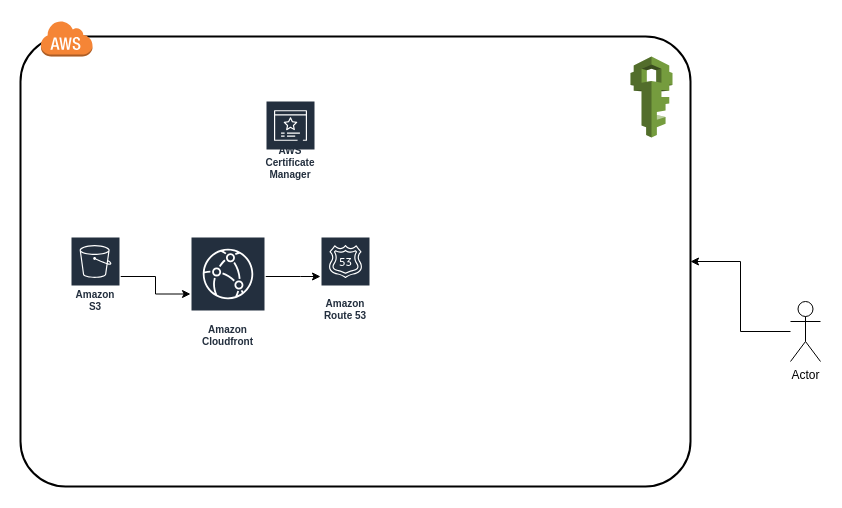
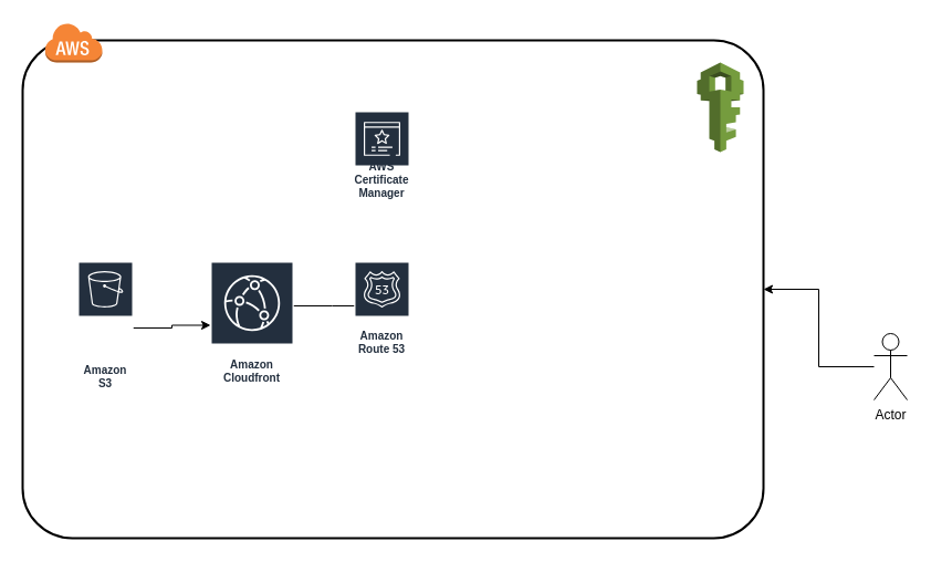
  <mxCell id="0" />
  <mxCell id="1" parent="0" />
  <mxCell id="2" value="" style="rounded=1;arcSize=10;dashed=0;fillColor=none;gradientColor=none;strokeWidth=2;" vertex="1" parent="1"><mxGeometry x="20" y="36" width="670" height="450" as="geometry" /></mxCell>
  <mxCell id="3" value="" style="edgeStyle=orthogonalEdgeStyle;rounded=0;orthogonalLoop=1;jettySize=auto;html=1;" edge="1" parent="1" source="4" target="7"><mxGeometry relative="1" as="geometry" /></mxCell>
- <mxCell id="4" value="Amazon S3" style="sketch=0;outlineConnect=0;fontColor=#232F3E;gradientColor=none;strokeColor=#ffffff;fillColor=#232F3E;dashed=0;verticalLabelPosition=middle;verticalAlign=bottom;align=center;html=1;whiteSpace=wrap;fontSize=10;fontStyle=1;spacing=3;shape=mxgraph.aws4.productIcon;prIcon=mxgraph.aws4.s3;" vertex="1" parent="1"><mxGeometry x="70" y="236" width="50" height="80" as="geometry" /></mxCell>
- <mxCell id="5" value="AWS Certificate Manager" style="sketch=0;outlineConnect=0;fontColor=#232F3E;gradientColor=none;strokeColor=#ffffff;fillColor=#232F3E;dashed=0;verticalLabelPosition=middle;verticalAlign=bottom;align=center;html=1;whiteSpace=wrap;fontSize=10;fontStyle=1;spacing=3;shape=mxgraph.aws4.productIcon;prIcon=mxgraph.aws4.certificate_manager_3;" vertex="1" parent="1"><mxGeometry x="265" y="100" width="50" height="84" as="geometry" /></mxCell>
- <mxCell id="6" value="" style="edgeStyle=orthogonalEdgeStyle;rounded=0;orthogonalLoop=1;jettySize=auto;html=1;" edge="1" parent="1" source="7" target="8"><mxGeometry relative="1" as="geometry"><Array as="points"><mxPoint x="300" y="276" /><mxPoint x="300" y="276" /></Array></mxGeometry></mxCell>
+ <mxCell id="4" value="Amazon S3" style="sketch=0;outlineConnect=0;fontColor=#232F3E;gradientColor=none;strokeColor=#ffffff;fillColor=#232F3E;dashed=0;verticalLabelPosition=middle;verticalAlign=bottom;align=center;html=1;whiteSpace=wrap;fontSize=10;fontStyle=1;spacing=3;shape=mxgraph.aws4.productIcon;prIcon=mxgraph.aws4.s3;" vertex="1" parent="1"><mxGeometry x="70" y="236" width="50" height="120" as="geometry" /></mxCell>
+ <mxCell id="5" value="AWS Certificate Manager" style="sketch=0;outlineConnect=0;fontColor=#232F3E;gradientColor=none;strokeColor=#ffffff;fillColor=#232F3E;dashed=0;verticalLabelPosition=middle;verticalAlign=bottom;align=center;html=1;whiteSpace=wrap;fontSize=10;fontStyle=1;spacing=3;shape=mxgraph.aws4.productIcon;prIcon=mxgraph.aws4.certificate_manager_3;" vertex="1" parent="1"><mxGeometry x="320" y="100" width="50" height="84" as="geometry" /></mxCell>
+ <mxCell id="6" value="" style="edgeStyle=orthogonalEdgeStyle;rounded=0;orthogonalLoop=1;jettySize=auto;html=1;endArrow=none;" edge="1" parent="1" source="7" target="8"><mxGeometry relative="1" as="geometry"><Array as="points"><mxPoint x="300" y="276" /><mxPoint x="300" y="276" /></Array></mxGeometry></mxCell>
  <mxCell id="7" value="Amazon Cloudfront" style="sketch=0;outlineConnect=0;fontColor=#232F3E;gradientColor=none;strokeColor=#ffffff;fillColor=#232F3E;dashed=0;verticalLabelPosition=middle;verticalAlign=bottom;align=center;html=1;whiteSpace=wrap;fontSize=10;fontStyle=1;spacing=3;shape=mxgraph.aws4.productIcon;prIcon=mxgraph.aws4.cloudfront;" vertex="1" parent="1"><mxGeometry x="190" y="236" width="75" height="115" as="geometry" /></mxCell>
  <mxCell id="8" value="Amazon Route 53" style="sketch=0;outlineConnect=0;fontColor=#232F3E;gradientColor=none;strokeColor=#ffffff;fillColor=#232F3E;dashed=0;verticalLabelPosition=middle;verticalAlign=bottom;align=center;html=1;whiteSpace=wrap;fontSize=10;fontStyle=1;spacing=3;shape=mxgraph.aws4.productIcon;prIcon=mxgraph.aws4.route_53;" vertex="1" parent="1"><mxGeometry x="320" y="236" width="50" height="89" as="geometry" /></mxCell>
  <mxCell id="9" value="" style="outlineConnect=0;dashed=0;verticalLabelPosition=bottom;verticalAlign=top;align=center;html=1;shape=mxgraph.aws3.iam;fillColor=#759C3E;gradientColor=none;" vertex="1" parent="1"><mxGeometry x="630" y="56" width="42" height="81" as="geometry" /></mxCell>
  <mxCell id="10" value="" style="dashed=0;html=1;shape=mxgraph.aws3.cloud;fillColor=#F58536;gradientColor=none;dashed=0;" vertex="1" parent="1"><mxGeometry x="40" y="20" width="52" height="36" as="geometry" /></mxCell>
  <mxCell id="11" value="" style="edgeStyle=orthogonalEdgeStyle;rounded=0;orthogonalLoop=1;jettySize=auto;html=1;" edge="1" parent="1" source="12" target="2"><mxGeometry relative="1" as="geometry" /></mxCell>
  <mxCell id="12" value="Actor" style="shape=umlActor;verticalLabelPosition=bottom;verticalAlign=top;html=1;outlineConnect=0;" vertex="1" parent="1"><mxGeometry x="790" y="301" width="30" height="60" as="geometry" /></mxCell>
